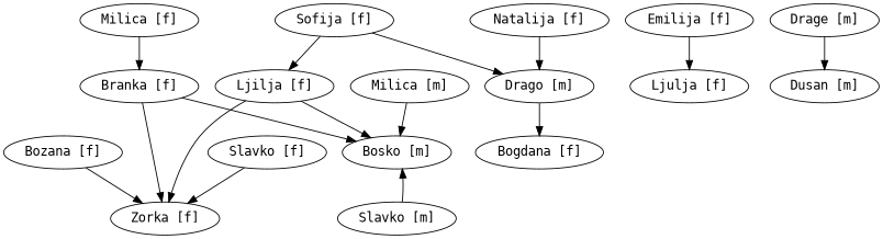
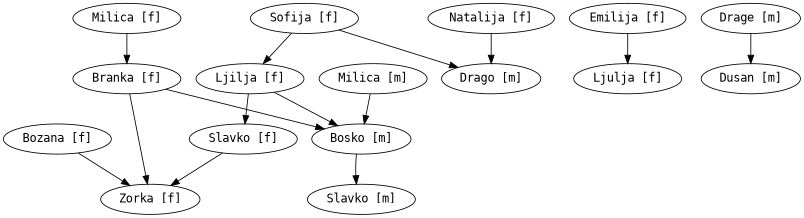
  digraph {
    fontname="DejaVu Sans Mono"
    node [fontname="DejaVu Sans Mono"]
    edge [fontname="DejaVu Sans Mono"]
    "Sofija [f]"
    "Ljilja [f]"
    "Drago [m]"
    "Zorka [f]"
    "Bosko [m]"
-   "Bogdana [f]"
    "Natalija [f]"
    "Emilija [f]"
    "Ljulja [f]"
    "Drage [m]"
    "Dusan [m]"
    "Milica [f]"
    "Branka [f]"
    "Bozana [f]"
    "Slavko [f]"
    "Slavko [m]"
    "Milica [m]"
    "Sofija [f]" -> "Ljilja [f]"
    "Sofija [f]" -> "Drago [m]"
-   "Ljilja [f]" -> "Zorka [f]"
+   "Ljilja [f]" -> "Slavko [f]"
    "Ljilja [f]" -> "Bosko [m]"
-   "Drago [m]" -> "Bogdana [f]"
    "Natalija [f]" -> "Drago [m]"
    "Emilija [f]" -> "Ljulja [f]"
    "Drage [m]" -> "Dusan [m]"
    "Milica [f]" -> "Branka [f]"
    "Branka [f]" -> "Zorka [f]"
    "Branka [f]" -> "Bosko [m]"
    "Bozana [f]" -> "Zorka [f]"
    "Slavko [f]" -> "Zorka [f]"
-   "Slavko [m]" -> "Bosko [m]"
+   "Bosko [m]" -> "Slavko [m]"
    "Milica [m]" -> "Bosko [m]"
  }
